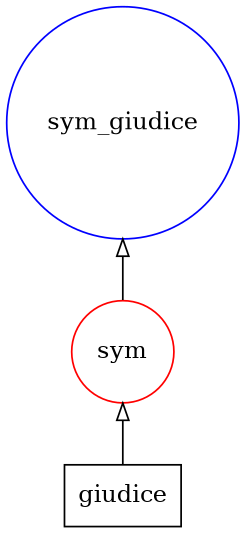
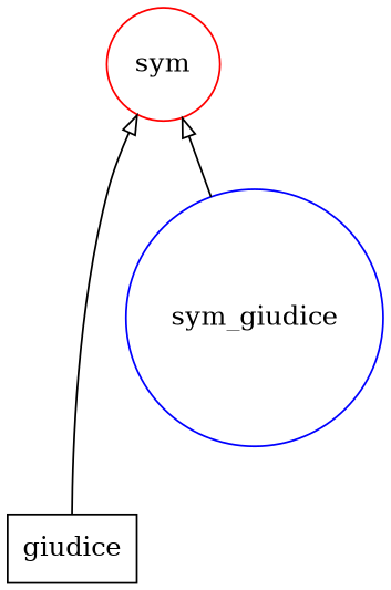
  digraph {
    rankdir=BT
    node [shape=circle]
    edge [arrowhead=empty]
    n1 [label=giudice shape=box]
    n2 [color=red label=sym]
    n3 [color=blue label=sym_giudice]
    subgraph sub_1 {
      rank=source
      n1
    }
    subgraph sub_2 {
      rank=same
      n2
    }
    subgraph sub_3 {
      rank=same
      n3
    }
    subgraph sub_4 {
      rank=same
    }
    subgraph sub_5 {
      rank=same
    }
    n1 -> n2
-   n2 -> n3
+   n3 -> n2
  }
